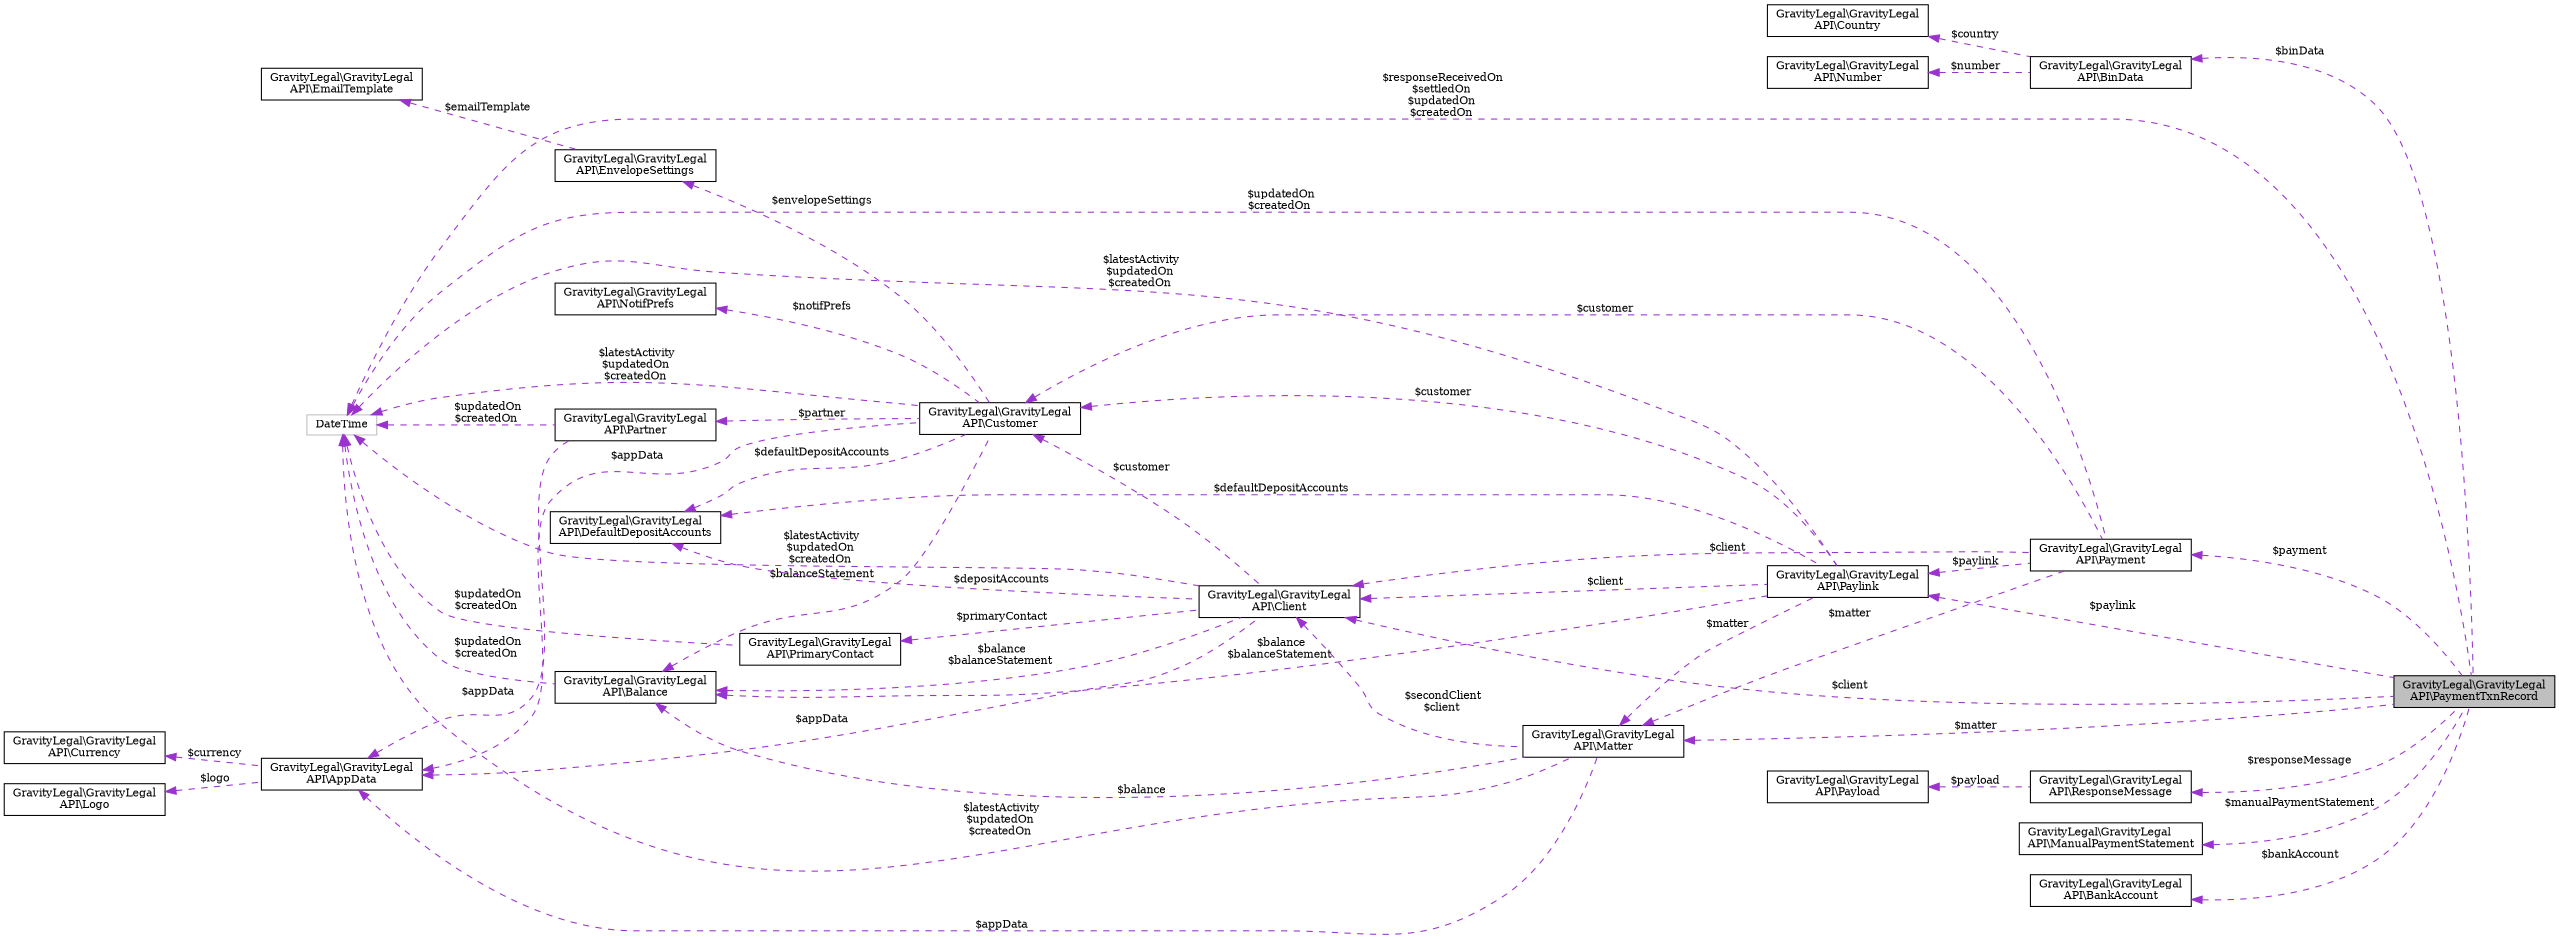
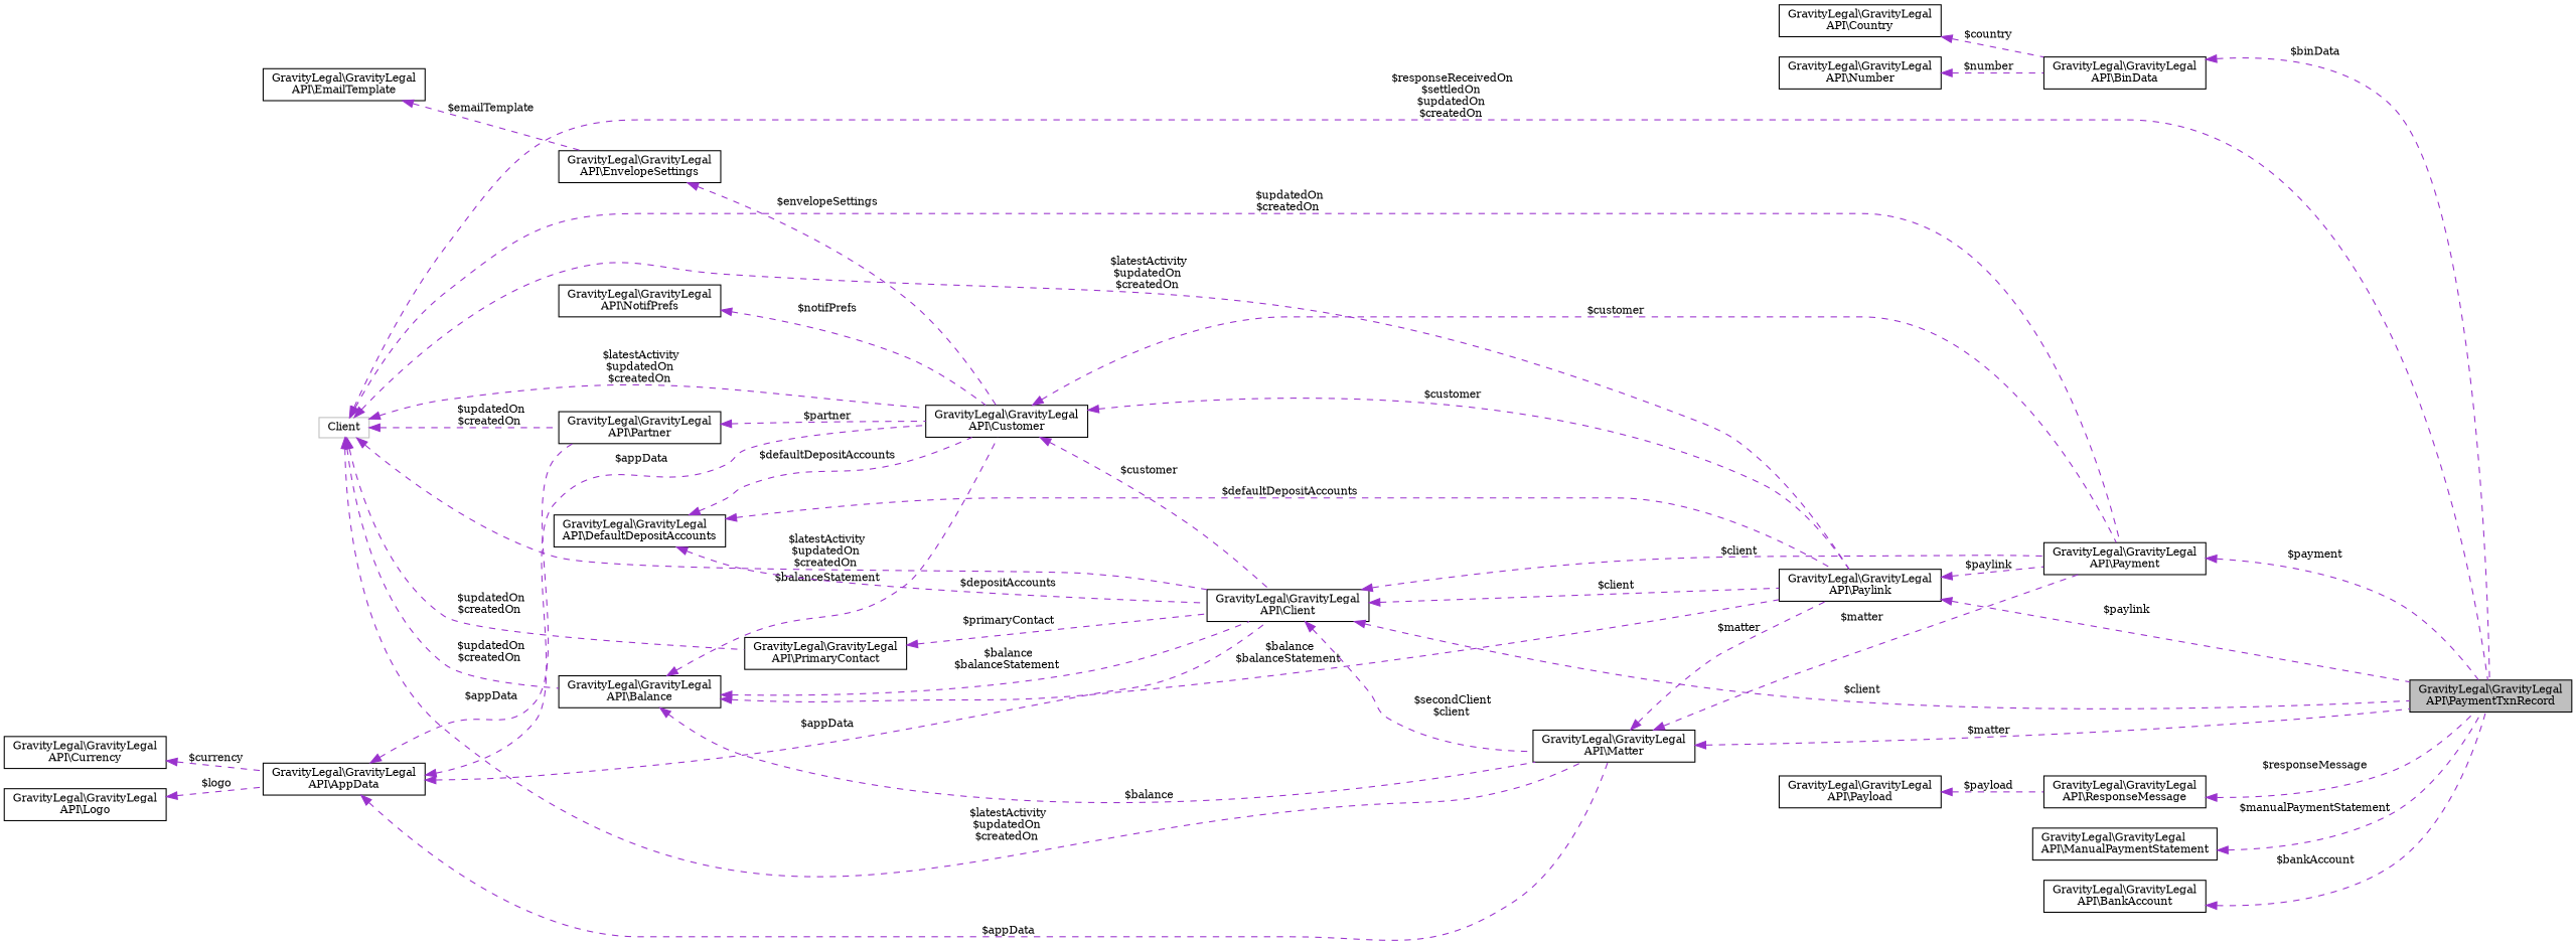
  digraph {
    rankdir=LR
    fontname="DejaVu Serif"
    node [color=black fillcolor=white fontname="DejaVu Serif" fontsize=10 shape=record style=filled]
    edge [color=darkorchid3 dir=back fontname="DejaVu Serif" fontsize=10 labelfontname=Helvetica labelfontsize=10 style=dashed]
    n1 [fillcolor=grey75 fontcolor=black height=0.2 label="GravityLegal\\GravityLegal\lAPI\\PaymentTxnRecord" width=0.4]
    n2 [height=0.2 label="GravityLegal\\GravityLegal\lAPI\\BinData" width=0.4]
    n3 [height=0.2 label="GravityLegal\\GravityLegal\lAPI\\Country" width=0.4]
    Node4 [height=0.2 label="GravityLegal\\GravityLegal\lAPI\\Number" width=0.4]
    n5 [height=0.2 label="GravityLegal\\GravityLegal\lAPI\\Matter" width=0.4]
    n6 [height=0.2 label="GravityLegal\\GravityLegal\lAPI\\Payment" width=0.4]
    n7 [height=0.2 label="GravityLegal\\GravityLegal\lAPI\\Paylink" width=0.4]
-   n8 [color=grey75 height=0.2 label=DateTime width=0.4]
+   n8 [color=grey75 height=0.2 label=Client width=0.4]
    n9 [height=0.2 label="GravityLegal\\GravityLegal\lAPI\\Balance" width=0.4]
    n10 [height=0.2 label="GravityLegal\\GravityLegal\lAPI\\Client" width=0.4]
    n11 [height=0.2 label="GravityLegal\\GravityLegal\lAPI\\PrimaryContact" width=0.4]
    n12 [height=0.2 label="GravityLegal\\GravityLegal\lAPI\\Customer" width=0.4]
    n13 [height=0.2 label="GravityLegal\\GravityLegal\lAPI\\Partner" width=0.4]
    n14 [height=0.2 label="GravityLegal\\GravityLegal\lAPI\\AppData" width=0.4]
    n15 [height=0.2 label="GravityLegal\\GravityLegal\lAPI\\Currency" width=0.4]
    n16 [height=0.2 label="GravityLegal\\GravityLegal\lAPI\\Logo" width=0.4]
    n17 [height=0.2 label="GravityLegal\\GravityLegal\lAPI\\DefaultDepositAccounts" width=0.4]
    Node15 [height=0.2 label="GravityLegal\\GravityLegal\lAPI\\NotifPrefs" width=0.4]
    n19 [height=0.2 label="GravityLegal\\GravityLegal\lAPI\\EnvelopeSettings" width=0.4]
    n20 [height=0.2 label="GravityLegal\\GravityLegal\lAPI\\EmailTemplate" width=0.4]
    n21 [height=0.2 label="GravityLegal\\GravityLegal\lAPI\\ResponseMessage" width=0.4]
    n22 [height=0.2 label="GravityLegal\\GravityLegal\lAPI\\Payload" width=0.4]
    n23 [height=0.2 label="GravityLegal\\GravityLegal\lAPI\\ManualPaymentStatement" width=0.4]
    n24 [height=0.2 label="GravityLegal\\GravityLegal\lAPI\\BankAccount" width=0.4]
    n2 -> n1 [label=" $binData"]
    n3 -> n2 [label=" $country"]
    Node4 -> n2 [label=" $number"]
    n5 -> n1 [label=" $matter"]
    n5 -> n6 [label=" $matter"]
    n5 -> n7 [label=" $matter"]
    n6 -> n1 [label=" $payment"]
    n7 -> n1 [label=" $paylink"]
    n7 -> n6 [label=" $paylink"]
    n8 -> n1 [label=" $responseReceivedOn\n$settledOn\n$updatedOn\n$createdOn"]
    n8 -> n5 [label=" $latestActivity\n$updatedOn\n$createdOn"]
    n8 -> n6 [label=" $updatedOn\n$createdOn"]
    n8 -> n7 [label=" $latestActivity\n$updatedOn\n$createdOn"]
    n8 -> n9 [label=" $updatedOn\n$createdOn"]
    n8 -> n10 [label=" $latestActivity\n$updatedOn\n$createdOn"]
    n8 -> n11 [label=" $updatedOn\n$createdOn"]
    n8 -> n12 [label=" $latestActivity\n$updatedOn\n$createdOn"]
    n8 -> n13 [label=" $updatedOn\n$createdOn"]
    n9 -> n5 [label=" $balance"]
    n9 -> n7 [label=" $balance\n$balanceStatement"]
    n9 -> n10 [label=" $balance\n$balanceStatement"]
    n9 -> n12 [label=" $balanceStatement"]
    n10 -> n1 [label=" $client"]
    n10 -> n5 [label=" $secondClient\n$client"]
    n10 -> n6 [label=" $client"]
    n10 -> n7 [label=" $client"]
    n11 -> n10 [label=" $primaryContact"]
    n12 -> n6 [label=" $customer"]
    n12 -> n7 [label=" $customer"]
    n12 -> n10 [label=" $customer"]
    n13 -> n12 [label=" $partner"]
    n14 -> n5 [label=" $appData"]
    n14 -> n10 [label=" $appData"]
    n14 -> n12 [label=" $appData"]
    n14 -> n13 [label=" $appData"]
    n15 -> n14 [label=" $currency"]
    n16 -> n14 [label=" $logo"]
    n17 -> n7 [label=" $defaultDepositAccounts"]
    n17 -> n10 [label=" $depositAccounts"]
    n17 -> n12 [label=" $defaultDepositAccounts"]
    Node15 -> n12 [label=" $notifPrefs"]
    n19 -> n12 [label=" $envelopeSettings"]
    n20 -> n19 [label=" $emailTemplate"]
    n21 -> n1 [label=" $responseMessage"]
    n22 -> n21 [label=" $payload"]
    n23 -> n1 [label=" $manualPaymentStatement"]
    n24 -> n1 [label=" $bankAccount"]
  }
